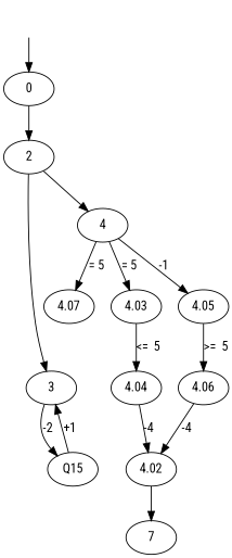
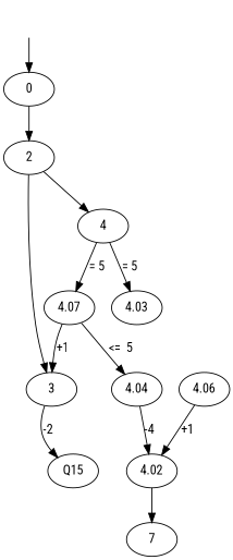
  digraph {
    fontname="Roboto Condensed"
    rankdir=TB
    node [fontname="Roboto Condensed"]
    edge [fontname="Roboto Condensed"]
    n1 [label=0]
    n2 [label=2]
    n3 [label=3]
    n4 [label=4]
    Q15
    n6 [label=4.07]
    n7 [label=4.03]
-   n8 [label=4.05]
    n9 [label=4.04]
    n10 [label=4.06]
    n11 [label=4.02]
    n12 [label=7]
    Qi [style=invis]
    n1 -> n2
    n2 -> n3
    n2 -> n4
    n3 -> Q15 [label=-2]
    n4 -> n6 [label="= 5"]
    n4 -> n7 [label="= 5"]
-   n4 -> n8 [label=-1]
-   Q15 -> n3 [label="+1"]
-   n7 -> n9 [label="<=  5"]
-   n8 -> n10 [label=">=  5"]
+   n6 -> n3 [label="+1"]
+   n6 -> n9 [label="<=  5"]
    n9 -> n11 [label=-4]
-   n10 -> n11 [label=-4]
+   n10 -> n11 [label="+1"]
    n11 -> n12
    Qi -> n1
  }
